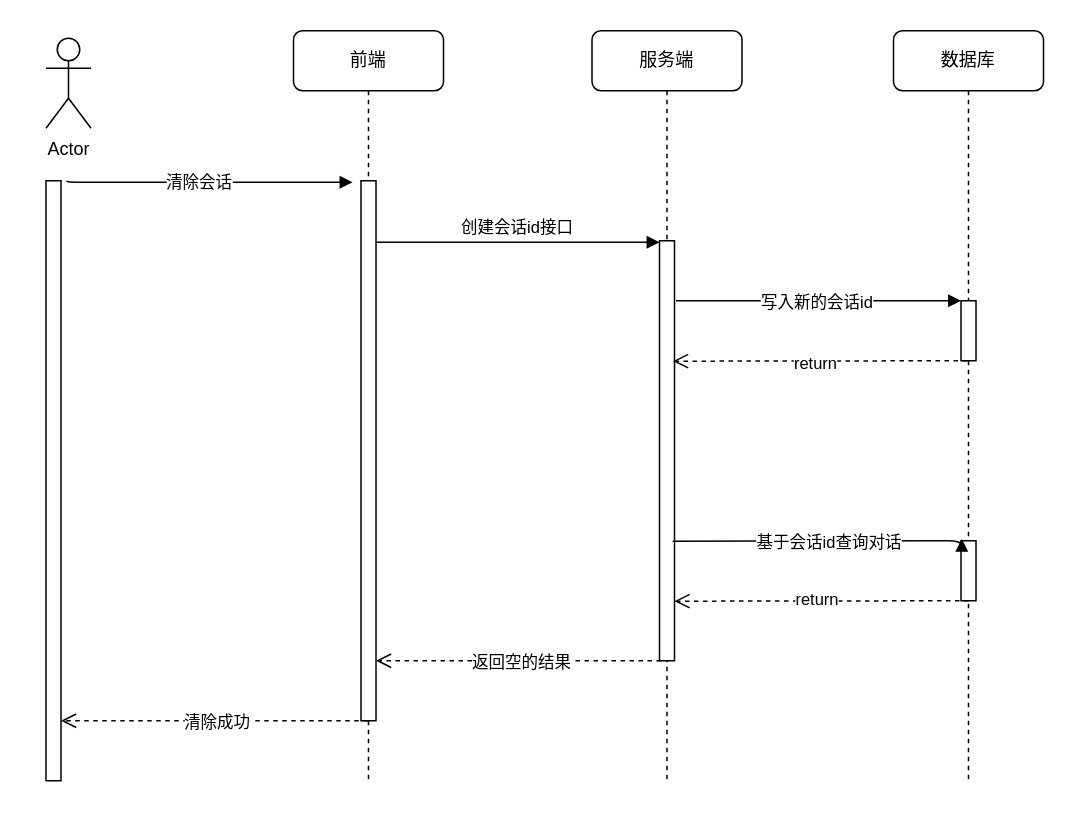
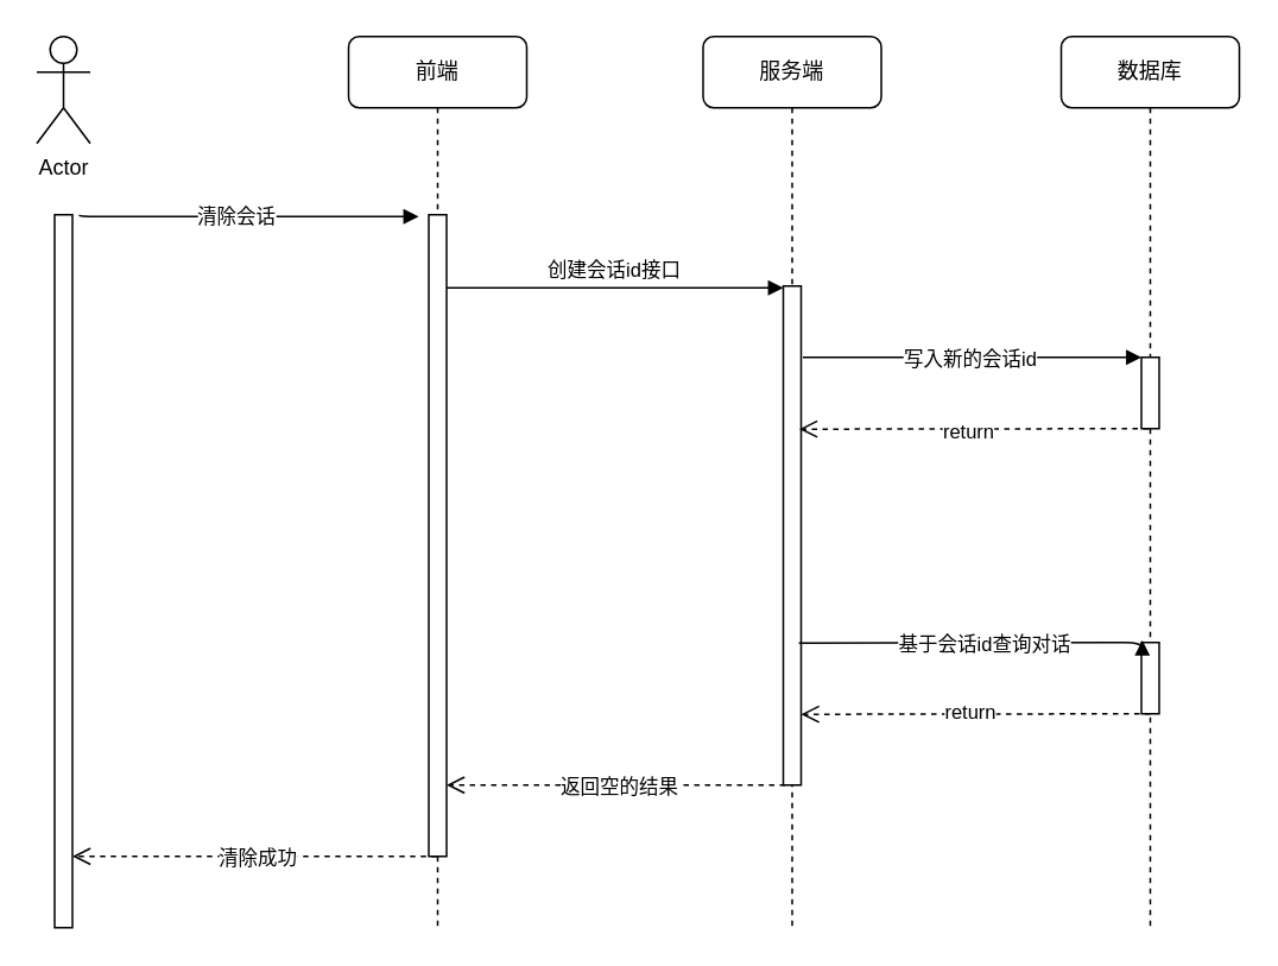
  <mxCell id="0" />
  <mxCell id="1" parent="0" />
  <mxCell id="2" value="服务端" style="shape=umlLifeline;perimeter=lifelinePerimeter;whiteSpace=wrap;html=1;container=1;collapsible=0;recursiveResize=0;outlineConnect=0;rounded=1;shadow=0;comic=0;labelBackgroundColor=none;strokeWidth=1;fontFamily=Verdana;fontSize=12;align=center;" vertex="1" parent="1"><mxGeometry x="394" y="20" width="100" height="500" as="geometry" /></mxCell>
  <mxCell id="3" value="" style="html=1;points=[];perimeter=orthogonalPerimeter;rounded=0;shadow=0;comic=0;labelBackgroundColor=none;strokeWidth=1;fontFamily=Verdana;fontSize=12;align=center;" vertex="1" parent="2"><mxGeometry x="45" y="140" width="10" height="280" as="geometry" /></mxCell>
  <mxCell id="4" value="" style="html=1;verticalAlign=bottom;endArrow=block;labelBackgroundColor=none;fontFamily=Verdana;fontSize=12;edgeStyle=elbowEdgeStyle;elbow=horizontal;" edge="1" parent="2"><mxGeometry x="-0.305" y="-119" relative="1" as="geometry"><mxPoint x="-145" y="141" as="sourcePoint" /><mxPoint x="45" y="141" as="targetPoint" /><mxPoint as="offset" /></mxGeometry></mxCell>
  <mxCell id="5" value="创建会话id接口" style="edgeLabel;html=1;align=center;verticalAlign=middle;resizable=0;points=[];" vertex="1" connectable="0" parent="4"><mxGeometry x="-0.079" y="1" relative="1" as="geometry"><mxPoint x="7" y="-10" as="offset" /></mxGeometry></mxCell>
  <mxCell id="6" value="" style="html=1;points=[];perimeter=orthogonalPerimeter;rounded=0;shadow=0;comic=0;labelBackgroundColor=none;strokeWidth=1;fontFamily=Verdana;fontSize=12;align=center;" vertex="1" parent="1"><mxGeometry x="30" y="120" width="10" height="400" as="geometry" /></mxCell>
  <mxCell id="7" value="" style="html=1;verticalAlign=bottom;endArrow=block;entryX=0.033;entryY=0.02;labelBackgroundColor=none;fontFamily=Verdana;fontSize=12;edgeStyle=elbowEdgeStyle;elbow=vertical;entryDx=0;entryDy=0;entryPerimeter=0;" edge="1" parent="1"><mxGeometry x="0.062" y="9" relative="1" as="geometry"><mxPoint x="44" y="120" as="sourcePoint" /><mxPoint x="234.33" y="121" as="targetPoint" /><mxPoint as="offset" /></mxGeometry></mxCell>
  <mxCell id="8" value="清除会话" style="edgeLabel;html=1;align=center;verticalAlign=middle;resizable=0;points=[];" vertex="1" connectable="0" parent="7"><mxGeometry x="-0.079" y="1" relative="1" as="geometry"><mxPoint as="offset" /></mxGeometry></mxCell>
- <mxCell id="9" value="Actor" style="shape=umlActor;verticalLabelPosition=bottom;verticalAlign=top;html=1;" vertex="1" parent="1"><mxGeometry x="30" y="25" width="30" height="60" as="geometry" /></mxCell>
+ <mxCell id="9" value="Actor" style="shape=umlActor;verticalLabelPosition=bottom;verticalAlign=top;html=1;" vertex="1" parent="1"><mxGeometry x="20" y="20" width="30" height="60" as="geometry" /></mxCell>
  <mxCell id="10" value="前端" style="shape=umlLifeline;perimeter=lifelinePerimeter;whiteSpace=wrap;html=1;container=1;collapsible=0;recursiveResize=0;outlineConnect=0;rounded=1;shadow=0;comic=0;labelBackgroundColor=none;strokeWidth=1;fontFamily=Verdana;fontSize=12;align=center;movable=1;resizable=1;rotatable=1;deletable=1;editable=1;locked=0;connectable=1;" vertex="1" parent="1"><mxGeometry x="195" y="20" width="100" height="500" as="geometry" /></mxCell>
  <mxCell id="11" value="" style="html=1;points=[];perimeter=orthogonalPerimeter;rounded=0;shadow=0;comic=0;labelBackgroundColor=none;strokeWidth=1;fontFamily=Verdana;fontSize=12;align=center;" vertex="1" parent="10"><mxGeometry x="45" y="100" width="10" height="360" as="geometry" /></mxCell>
  <mxCell id="12" value="" style="html=1;verticalAlign=bottom;endArrow=open;dashed=1;endSize=8;labelBackgroundColor=none;fontFamily=Verdana;fontSize=12;" edge="1" parent="10"><mxGeometry x="-0.183" y="50" relative="1" as="geometry"><mxPoint x="55.0" y="420" as="targetPoint" /><mxPoint x="245" y="420" as="sourcePoint" /><mxPoint as="offset" /></mxGeometry></mxCell>
  <mxCell id="13" value="返回空的结果" style="edgeLabel;html=1;align=center;verticalAlign=middle;resizable=0;points=[];" vertex="1" connectable="0" parent="12"><mxGeometry x="0.037" y="1" relative="1" as="geometry"><mxPoint x="5" y="-1" as="offset" /></mxGeometry></mxCell>
  <mxCell id="14" value="数据库" style="shape=umlLifeline;perimeter=lifelinePerimeter;whiteSpace=wrap;html=1;container=1;collapsible=0;recursiveResize=0;outlineConnect=0;rounded=1;shadow=0;comic=0;labelBackgroundColor=none;strokeWidth=1;fontFamily=Verdana;fontSize=12;align=center;" vertex="1" parent="1"><mxGeometry x="595" y="20" width="100" height="500" as="geometry" /></mxCell>
  <mxCell id="15" value="" style="html=1;points=[];perimeter=orthogonalPerimeter;rounded=0;shadow=0;comic=0;labelBackgroundColor=none;strokeWidth=1;fontFamily=Verdana;fontSize=12;align=center;" vertex="1" parent="14"><mxGeometry x="45" y="180" width="10" height="40" as="geometry" /></mxCell>
  <mxCell id="16" value="" style="html=1;verticalAlign=bottom;endArrow=block;labelBackgroundColor=none;fontFamily=Verdana;fontSize=12;edgeStyle=elbowEdgeStyle;elbow=vertical;" edge="1" parent="14"><mxGeometry x="0.062" y="9" relative="1" as="geometry"><mxPoint x="-145" y="180" as="sourcePoint" /><mxPoint x="45" y="180" as="targetPoint" /><mxPoint as="offset" /></mxGeometry></mxCell>
  <mxCell id="17" value="写入新的会话id" style="edgeLabel;html=1;align=center;verticalAlign=middle;resizable=0;points=[];" vertex="1" connectable="0" parent="16"><mxGeometry x="-0.079" y="1" relative="1" as="geometry"><mxPoint x="6" y="1" as="offset" /></mxGeometry></mxCell>
  <mxCell id="18" value="" style="html=1;points=[];perimeter=orthogonalPerimeter;rounded=0;shadow=0;comic=0;labelBackgroundColor=none;strokeWidth=1;fontFamily=Verdana;fontSize=12;align=center;" vertex="1" parent="14"><mxGeometry x="45" y="340" width="10" height="40" as="geometry" /></mxCell>
  <mxCell id="19" value="" style="html=1;verticalAlign=bottom;endArrow=open;dashed=1;endSize=8;labelBackgroundColor=none;fontFamily=Verdana;fontSize=12;" edge="1" parent="1"><mxGeometry x="-0.183" y="50" relative="1" as="geometry"><mxPoint x="448" y="240.29" as="targetPoint" /><mxPoint x="644" y="240" as="sourcePoint" /><mxPoint as="offset" /></mxGeometry></mxCell>
  <mxCell id="20" value="return" style="edgeLabel;html=1;align=center;verticalAlign=middle;resizable=0;points=[];" vertex="1" connectable="0" parent="19"><mxGeometry x="0.037" y="1" relative="1" as="geometry"><mxPoint as="offset" /></mxGeometry></mxCell>
  <mxCell id="21" value="" style="html=1;verticalAlign=bottom;endArrow=open;dashed=1;endSize=8;labelBackgroundColor=none;fontFamily=Verdana;fontSize=12;" edge="1" parent="1"><mxGeometry x="-0.183" y="50" relative="1" as="geometry"><mxPoint x="40" y="480" as="targetPoint" /><mxPoint x="244.5" y="480" as="sourcePoint" /><mxPoint as="offset" /></mxGeometry></mxCell>
  <mxCell id="22" value="清除成功" style="edgeLabel;html=1;align=center;verticalAlign=middle;resizable=0;points=[];" vertex="1" connectable="0" parent="21"><mxGeometry x="0.037" y="1" relative="1" as="geometry"><mxPoint x="5" y="-1" as="offset" /></mxGeometry></mxCell>
  <mxCell id="23" value="" style="html=1;verticalAlign=bottom;endArrow=block;labelBackgroundColor=none;fontFamily=Verdana;fontSize=12;edgeStyle=elbowEdgeStyle;elbow=vertical;entryX=0.052;entryY=-0.031;entryDx=0;entryDy=0;entryPerimeter=0;" edge="1" parent="1" target="18"><mxGeometry x="0.062" y="9" relative="1" as="geometry"><mxPoint x="447.75" y="360.31" as="sourcePoint" /><mxPoint x="605" y="360" as="targetPoint" /><mxPoint as="offset" /></mxGeometry></mxCell>
  <mxCell id="24" value="基于会话id查询对话" style="edgeLabel;html=1;align=center;verticalAlign=middle;resizable=0;points=[];" vertex="1" connectable="0" parent="23"><mxGeometry x="-0.079" y="1" relative="1" as="geometry"><mxPoint x="15" y="1" as="offset" /></mxGeometry></mxCell>
  <mxCell id="25" value="" style="html=1;verticalAlign=bottom;endArrow=open;dashed=1;endSize=8;labelBackgroundColor=none;fontFamily=Verdana;fontSize=12;" edge="1" parent="1"><mxGeometry x="-0.183" y="50" relative="1" as="geometry"><mxPoint x="449" y="400.29" as="targetPoint" /><mxPoint x="645" y="400" as="sourcePoint" /><mxPoint as="offset" /></mxGeometry></mxCell>
  <mxCell id="26" value="return" style="edgeLabel;html=1;align=center;verticalAlign=middle;resizable=0;points=[];" vertex="1" connectable="0" parent="25"><mxGeometry x="0.037" y="1" relative="1" as="geometry"><mxPoint y="-3" as="offset" /></mxGeometry></mxCell>
